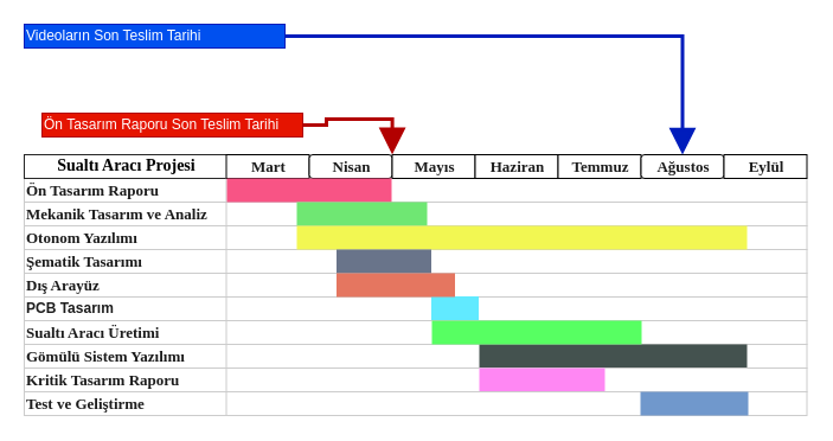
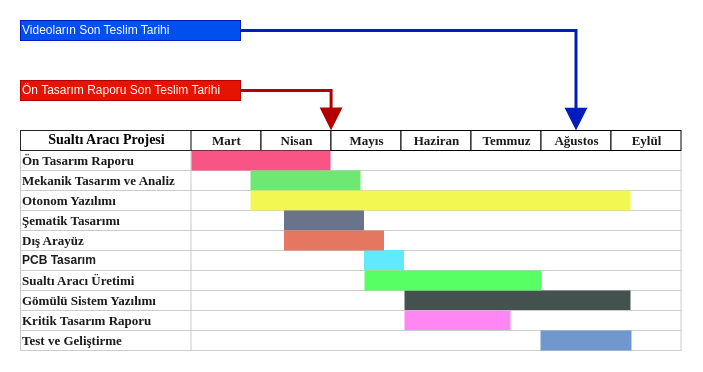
  <mxCell id="0" style=";html=1;" />
  <mxCell id="1" style=";html=1;" parent="0" />
  <mxCell id="2" value="&lt;font face=&quot;Times New Roman&quot; size=&quot;1&quot; color=&quot;#1c1c1c&quot;&gt;&lt;b style=&quot;font-size: 13px&quot;&gt;Ön Tasarım Raporu&lt;br&gt;&lt;/b&gt;&lt;/font&gt;" style="align=left;strokeColor=#CCCCCC;html=1;shadow=0;" parent="1" vertex="1"><mxGeometry x="20" y="150" width="171" height="20" as="geometry" /></mxCell>
  <mxCell id="3" value="&lt;font face=&quot;Times New Roman&quot; size=&quot;1&quot; color=&quot;#1c1c1c&quot;&gt;&lt;b style=&quot;font-size: 13px&quot;&gt;Mekanik Tasarım ve Analiz&lt;/b&gt;&lt;/font&gt;" style="align=left;strokeColor=#CCCCCC;html=1;shadow=0;" parent="1" vertex="1"><mxGeometry x="20" y="170" width="171" height="20" as="geometry" /></mxCell>
  <mxCell id="4" value="&lt;b&gt;&lt;font style=&quot;font-size: 13px&quot; face=&quot;Times New Roman&quot; color=&quot;#1c1c1c&quot;&gt;Otonom Yazılımı&lt;/font&gt;&lt;/b&gt;" style="align=left;strokeColor=#CCCCCC;html=1;shadow=0;" parent="1" vertex="1"><mxGeometry x="20" y="190" width="171" height="20" as="geometry" /></mxCell>
  <mxCell id="5" value="&lt;b&gt;&lt;font style=&quot;font-size: 13px&quot; face=&quot;Times New Roman&quot; color=&quot;#1c1c1c&quot;&gt;Şematik Tasarımı&lt;/font&gt;&lt;/b&gt;" style="align=left;strokeColor=#CCCCCC;html=1;shadow=0;" parent="1" vertex="1"><mxGeometry x="20" y="210" width="171" height="20" as="geometry" /></mxCell>
  <mxCell id="6" value="&lt;b&gt;&lt;font style=&quot;font-size: 13px&quot; face=&quot;Times New Roman&quot; color=&quot;#1c1c1c&quot;&gt;Dış Arayüz&lt;/font&gt;&lt;/b&gt;" style="align=left;strokeColor=#CCCCCC;html=1;shadow=0;" parent="1" vertex="1"><mxGeometry x="20" y="230" width="171" height="20" as="geometry" /></mxCell>
  <mxCell id="7" value="&lt;b&gt;&lt;font color=&quot;#1c1c1c&quot;&gt;PCB Tasarım&lt;/font&gt;&lt;/b&gt;" style="align=left;strokeColor=#CCCCCC;html=1;" parent="1" vertex="1"><mxGeometry x="20" y="250" width="171" height="20" as="geometry" /></mxCell>
  <mxCell id="8" value="&lt;b&gt;&lt;font face=&quot;Times New Roman&quot; style=&quot;font-size: 14px&quot;&gt;Sualtı Aracı Projesi&lt;/font&gt;&lt;/b&gt;" style="fillColor=#FFFFFF;strokeColor=#262626;strokeWidth=1;fontColor=#000000;fontStyle=0;html=1;comic=0;shadow=0;rounded=0;glass=0;" parent="1" vertex="1"><mxGeometry x="20" y="130" width="171" height="20" as="geometry" /></mxCell>
  <mxCell id="9" value="&lt;b&gt;&lt;font style=&quot;font-size: 13px&quot; face=&quot;Times New Roman&quot; color=&quot;#1c1c1c&quot;&gt;Sualtı Aracı Üretimi&lt;/font&gt;&lt;/b&gt;" style="align=left;strokeColor=#CCCCCC;html=1;" parent="1" vertex="1"><mxGeometry x="20" y="270" width="171" height="20" as="geometry" /></mxCell>
  <mxCell id="10" value="&lt;b&gt;&lt;font face=&quot;Times New Roman&quot; style=&quot;font-size: 13px&quot; color=&quot;#1c1c1c&quot;&gt;Gömülü Sistem Yazılımı&lt;/font&gt;&lt;/b&gt;" style="align=left;strokeColor=#CCCCCC;html=1;" parent="1" vertex="1"><mxGeometry x="20" y="290" width="171" height="20" as="geometry" /></mxCell>
  <mxCell id="11" value="" style="align=left;strokeColor=#CCCCCC;html=1;" parent="1" vertex="1"><mxGeometry x="190.5" y="150" width="490" height="20" as="geometry" /></mxCell>
  <mxCell id="12" value="&lt;b&gt;&lt;font style=&quot;font-size: 13px&quot; face=&quot;Times New Roman&quot; color=&quot;#1c1c1c&quot;&gt;Mart&lt;/font&gt;&lt;/b&gt;" style="fillColor=#FFFFFF;strokeColor=#000000;strokeWidth=1;fontColor=#000000;fontStyle=0;html=1;" parent="1" vertex="1"><mxGeometry x="190.5" y="130" width="70" height="20" as="geometry" /></mxCell>
- <mxCell id="13" value="&lt;b&gt;&lt;font style=&quot;font-size: 13px&quot; face=&quot;Times New Roman&quot; color=&quot;#1c1c1c&quot;&gt;Nisan&lt;/font&gt;&lt;/b&gt;" style="fillColor=#FFFFFF;strokeColor=#000000;strokeWidth=1;fontColor=#000000;fontStyle=0;html=1;rounded=1;" parent="1" vertex="1"><mxGeometry x="260.5" y="130" width="70" height="20" as="geometry" /></mxCell>
+ <mxCell id="13" value="&lt;b&gt;&lt;font style=&quot;font-size: 13px&quot; face=&quot;Times New Roman&quot; color=&quot;#1c1c1c&quot;&gt;Nisan&lt;/font&gt;&lt;/b&gt;" style="fillColor=#FFFFFF;strokeColor=#000000;strokeWidth=1;fontColor=#000000;fontStyle=0;html=1;" parent="1" vertex="1"><mxGeometry x="260.5" y="130" width="70" height="20" as="geometry" /></mxCell>
  <mxCell id="14" value="&lt;b&gt;&lt;font face=&quot;Times New Roman&quot; style=&quot;font-size: 13px&quot; color=&quot;#1c1c1c&quot;&gt;Mayıs&lt;/font&gt;&lt;/b&gt;" style="fillColor=#FFFFFF;strokeColor=#000000;strokeWidth=1;fontColor=#000000;fontStyle=0;html=1;" parent="1" vertex="1"><mxGeometry x="330.5" y="130" width="70" height="20" as="geometry" /></mxCell>
  <mxCell id="15" value="&lt;b&gt;&lt;font face=&quot;Times New Roman&quot; style=&quot;font-size: 13px&quot; color=&quot;#1c1c1c&quot;&gt;Haziran&lt;/font&gt;&lt;/b&gt;" style="fillColor=#FFFFFF;strokeColor=#000000;strokeWidth=1;fontColor=#000000;fontStyle=0;html=1;" parent="1" vertex="1"><mxGeometry x="400.5" y="130" width="70" height="20" as="geometry" /></mxCell>
  <mxCell id="16" value="&lt;b&gt;&lt;font face=&quot;Times New Roman&quot; style=&quot;font-size: 13px&quot; color=&quot;#1c1c1c&quot;&gt;Temmuz&lt;/font&gt;&lt;/b&gt;" style="fillColor=#FFFFFF;strokeColor=#000000;strokeWidth=1;fontColor=#000000;fontStyle=0;html=1;" parent="1" vertex="1"><mxGeometry x="470.5" y="130" width="70" height="20" as="geometry" /></mxCell>
- <mxCell id="17" value="&lt;b&gt;&lt;font face=&quot;Times New Roman&quot; style=&quot;font-size: 13px&quot; color=&quot;#1c1c1c&quot;&gt;Ağustos&lt;/font&gt;&lt;/b&gt;" style="fillColor=#FFFFFF;strokeColor=#000000;strokeWidth=1;fontColor=#000000;fontStyle=0;html=1;rounded=1;" parent="1" vertex="1"><mxGeometry x="540.5" y="130" width="70" height="20" as="geometry" /></mxCell>
+ <mxCell id="17" value="&lt;b&gt;&lt;font face=&quot;Times New Roman&quot; style=&quot;font-size: 13px&quot; color=&quot;#1c1c1c&quot;&gt;Ağustos&lt;/font&gt;&lt;/b&gt;" style="fillColor=#FFFFFF;strokeColor=#000000;strokeWidth=1;fontColor=#000000;fontStyle=0;html=1;" parent="1" vertex="1"><mxGeometry x="540.5" y="130" width="70" height="20" as="geometry" /></mxCell>
  <mxCell id="18" value="&lt;b&gt;&lt;font face=&quot;Times New Roman&quot; style=&quot;font-size: 13px&quot; color=&quot;#1c1c1c&quot;&gt;Eylül&lt;/font&gt;&lt;/b&gt;" style="fillColor=#FFFFFF;strokeColor=#000000;strokeWidth=1;fontColor=#000000;fontStyle=0;html=1;" parent="1" vertex="1"><mxGeometry x="610.5" y="130" width="70" height="20" as="geometry" /></mxCell>
  <mxCell id="19" value="" style="align=left;strokeColor=#CCCCCC;html=1;" parent="1" vertex="1"><mxGeometry x="190.5" y="170" width="490" height="20" as="geometry" /></mxCell>
  <mxCell id="20" value="" style="align=left;strokeColor=#CCCCCC;html=1;" parent="1" vertex="1"><mxGeometry x="190.5" y="190" width="490" height="20" as="geometry" /></mxCell>
  <mxCell id="21" value="" style="align=left;strokeColor=#CCCCCC;html=1;" parent="1" vertex="1"><mxGeometry x="190.5" y="210" width="490" height="20" as="geometry" /></mxCell>
  <mxCell id="22" value="" style="align=left;strokeColor=#CCCCCC;html=1;" parent="1" vertex="1"><mxGeometry x="190.5" y="230" width="490" height="20" as="geometry" /></mxCell>
  <mxCell id="23" value="" style="align=left;strokeColor=#CCCCCC;html=1;" parent="1" vertex="1"><mxGeometry x="190.5" y="250" width="490" height="20" as="geometry" /></mxCell>
  <mxCell id="24" value="" style="align=left;strokeColor=#CCCCCC;html=1;" parent="1" vertex="1"><mxGeometry x="190.5" y="270" width="490" height="20" as="geometry" /></mxCell>
  <mxCell id="25" value="" style="align=left;strokeColor=#CCCCCC;html=1;" parent="1" vertex="1"><mxGeometry x="190.5" y="290" width="490" height="20" as="geometry" /></mxCell>
  <mxCell id="26" value="" style="whiteSpace=wrap;html=1;strokeWidth=2;fillColor=#F85485;fontSize=14;align=center;strokeColor=none;" parent="1" vertex="1"><mxGeometry x="191" y="150" width="139" height="20" as="geometry" /></mxCell>
  <mxCell id="27" value="" style="whiteSpace=wrap;html=1;strokeWidth=2;fillColor=#6FE773;fontSize=14;align=center;strokeColor=none;" parent="1" vertex="1"><mxGeometry x="250" y="170" width="110" height="20" as="geometry" /></mxCell>
  <mxCell id="28" value="" style="whiteSpace=wrap;html=1;strokeWidth=2;fillColor=#F2F752;fontSize=14;fontColor=#ffffff;align=center;strokeColor=none;" parent="1" vertex="1"><mxGeometry x="250" y="190" width="380" height="20" as="geometry" /></mxCell>
  <mxCell id="29" value="" style="whiteSpace=wrap;html=1;strokeWidth=2;fillColor=#69748A;fontSize=14;fontColor=#ffffff;align=center;strokeColor=none;" parent="1" vertex="1"><mxGeometry x="283.5" y="210" width="80" height="20" as="geometry" /></mxCell>
  <mxCell id="30" value="" style="whiteSpace=wrap;html=1;strokeWidth=2;fillColor=#61EAFF;gradientColor=none;fontSize=14;fontColor=#000000;align=center;strokeColor=none;" parent="1" vertex="1"><mxGeometry x="363.5" y="249.5" width="40" height="20" as="geometry" /></mxCell>
  <mxCell id="31" value="" style="whiteSpace=wrap;html=1;strokeWidth=2;fillColor=#E57660;fontSize=14;fontColor=#ffffff;align=center;strokeColor=none;" parent="1" vertex="1"><mxGeometry x="283.5" y="230" width="100" height="20" as="geometry" /></mxCell>
  <mxCell id="32" value="" style="whiteSpace=wrap;html=1;strokeWidth=2;fillColor=#44524F;gradientColor=none;fontSize=14;fontColor=#000000;align=center;strokeColor=none;" parent="1" vertex="1"><mxGeometry x="404" y="290" width="226" height="20" as="geometry" /></mxCell>
  <mxCell id="33" value="" style="whiteSpace=wrap;html=1;strokeWidth=2;fillColor=#57FF62;gradientColor=none;fontSize=14;fontColor=#000000;align=center;strokeColor=none;" parent="1" vertex="1"><mxGeometry x="364" y="270" width="177" height="20" as="geometry" /></mxCell>
  <mxCell id="34" value="&lt;b&gt;&lt;font style=&quot;font-size: 13px&quot; face=&quot;Times New Roman&quot; color=&quot;#1c1c1c&quot;&gt;Kritik Tasarım Raporu&lt;/font&gt;&lt;/b&gt;" style="align=left;strokeColor=#CCCCCC;html=1;" parent="1" vertex="1"><mxGeometry x="20" y="310" width="171" height="20" as="geometry" /></mxCell>
  <mxCell id="35" value="" style="align=left;strokeColor=#CCCCCC;html=1;" parent="1" vertex="1"><mxGeometry x="190.5" y="310" width="490" height="20" as="geometry" /></mxCell>
  <mxCell id="36" value="" style="whiteSpace=wrap;html=1;strokeWidth=2;fillColor=#FF87F3;gradientColor=none;fontSize=14;fontColor=#000000;align=center;strokeColor=none;" parent="1" vertex="1"><mxGeometry x="404" y="310" width="106" height="20" as="geometry" /></mxCell>
  <mxCell id="37" value="&lt;b&gt;&lt;font style=&quot;font-size: 13px&quot; face=&quot;Times New Roman&quot; color=&quot;#1c1c1c&quot;&gt;Test ve Geliştirme&lt;/font&gt;&lt;/b&gt;" style="align=left;strokeColor=#CCCCCC;html=1;" parent="1" vertex="1"><mxGeometry x="20" y="330" width="171" height="20" as="geometry" /></mxCell>
  <mxCell id="38" value="" style="align=left;strokeColor=#CCCCCC;html=1;" parent="1" vertex="1"><mxGeometry x="190.5" y="330" width="490" height="20" as="geometry" /></mxCell>
  <mxCell id="39" value="" style="whiteSpace=wrap;html=1;strokeWidth=2;fillColor=#7098CC;gradientColor=none;fontSize=14;fontColor=#000000;align=center;strokeColor=none;" parent="1" vertex="1"><mxGeometry x="540" y="330" width="91" height="20" as="geometry" /></mxCell>
  <mxCell id="40" style="edgeStyle=orthogonalEdgeStyle;rounded=0;orthogonalLoop=1;jettySize=auto;html=1;endArrow=block;endFill=1;fillColor=#e51400;strokeColor=#B20000;strokeWidth=3;entryX=1.001;entryY=-0.008;entryDx=0;entryDy=0;entryPerimeter=0;endSize=15;" parent="1" source="41" target="13" edge="1"><mxGeometry relative="1" as="geometry"><mxPoint x="330" y="110" as="targetPoint" /></mxGeometry></mxCell>
- <mxCell id="41" value="Ön Tasarım Raporu Son Teslim Tarihi" style="text;html=1;strokeColor=#B20000;fillColor=#e51400;align=left;verticalAlign=middle;whiteSpace=wrap;rounded=0;shadow=0;glass=0;comic=0;fontColor=#ffffff;" parent="1" vertex="1"><mxGeometry x="35" y="95" width="220" height="20" as="geometry" /></mxCell>
+ <mxCell id="41" value="Ön Tasarım Raporu Son Teslim Tarihi" style="text;html=1;strokeColor=#B20000;fillColor=#e51400;align=left;verticalAlign=middle;whiteSpace=wrap;rounded=0;shadow=0;glass=0;comic=0;fontColor=#ffffff;" parent="1" vertex="1"><mxGeometry x="20" y="80" width="220" height="20" as="geometry" /></mxCell>
  <mxCell id="42" style="edgeStyle=orthogonalEdgeStyle;rounded=0;orthogonalLoop=1;jettySize=auto;html=1;endArrow=block;endFill=1;endSize=15;strokeWidth=3;fillColor=#0050ef;strokeColor=#001DBC;" parent="1" source="43" target="17" edge="1"><mxGeometry relative="1" as="geometry" /></mxCell>
  <mxCell id="43" value="&lt;div style=&quot;text-align: left&quot;&gt;&lt;span&gt;Videoların Son Teslim Tarihi&lt;/span&gt;&lt;/div&gt;" style="text;html=1;strokeColor=#001DBC;fillColor=#0050ef;align=left;verticalAlign=middle;whiteSpace=wrap;rounded=0;shadow=0;glass=0;comic=0;fontColor=#ffffff;" parent="1" vertex="1"><mxGeometry x="20" y="20" width="220" height="20" as="geometry" /></mxCell>
